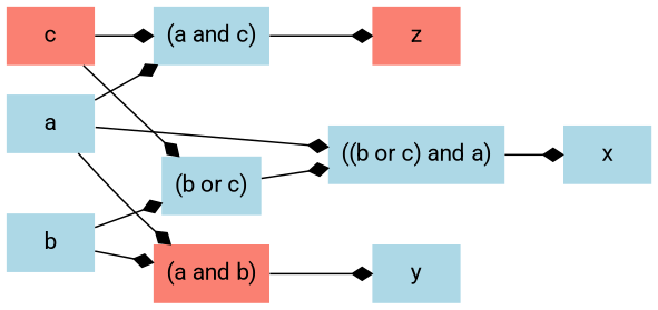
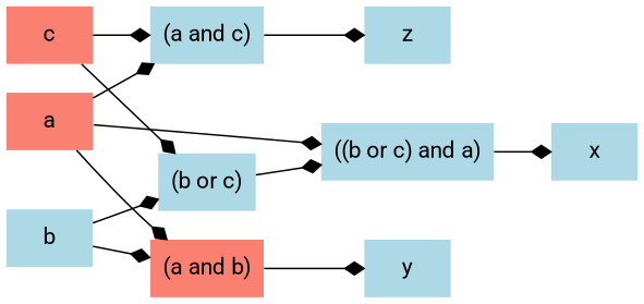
  digraph {
    fontname=Roboto
    rankdir=LR
    node [color=red fillcolor=lightblue fontname=Roboto shape=plaintext style=filled]
    edge [arrowhead=diamond fontname=Roboto]
    n1 [label="((b or c) and a)"]
    n2 [label=x]
    n3 [color=blue fillcolor=salmon label="(a and b)"]
    n4 [color=blue label=y]
    n5 [color=darkorange label="(a and c)"]
-   n6 [color=blue fillcolor=salmon label=z]
+   n6 [color=blue label=z]
    n7 [label="(b or c)"]
-   n8 [label=a]
+   n8 [fillcolor=salmon label=a]
    n9 [color=darkorange fillcolor=salmon label=c]
    n10 [label=b]
    n1 -> n2
    n3 -> n4
    n5 -> n6
    n7 -> n1
    n8 -> n1
    n8 -> n3
    n8 -> n5
    n9 -> n5
    n9 -> n7
    n10 -> n3
    n10 -> n7
  }
